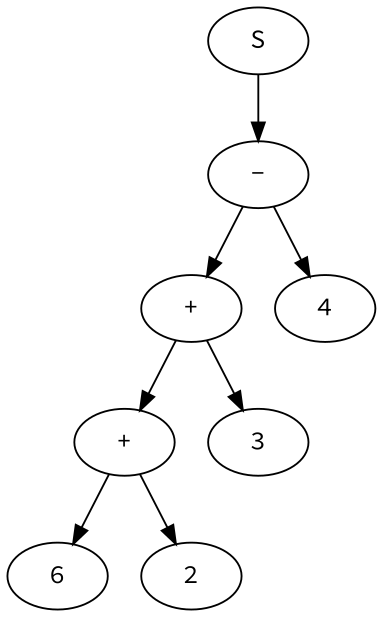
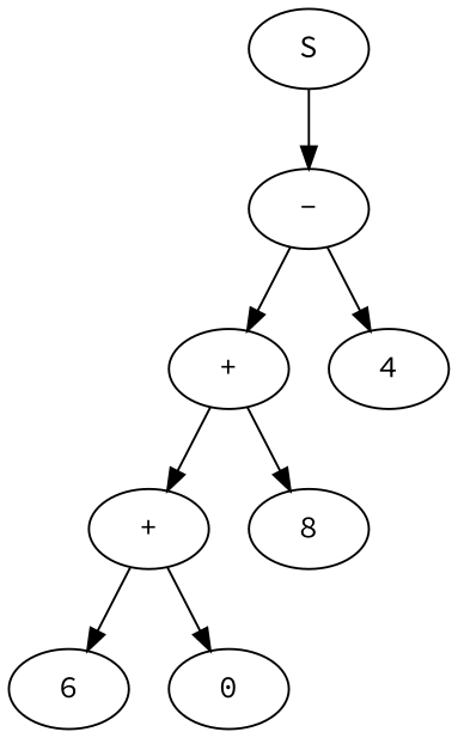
  digraph {
    fontname="Source Code Pro"
    node [fontname="Source Code Pro"]
    edge [fontname="Source Code Pro"]
    n1 [label=S]
    n2 [label="-"]
    n3 [label="+"]
    n4 [label=4]
    n5 [label="+"]
-   n6 [label=3]
+   n6 [label=8]
    n7 [label=6]
-   n8 [label=2]
+   n8 [label=0]
    n1 -> n2
    n2 -> n3
    n2 -> n4
    n3 -> n5
    n3 -> n6
    n5 -> n7
    n5 -> n8
  }
